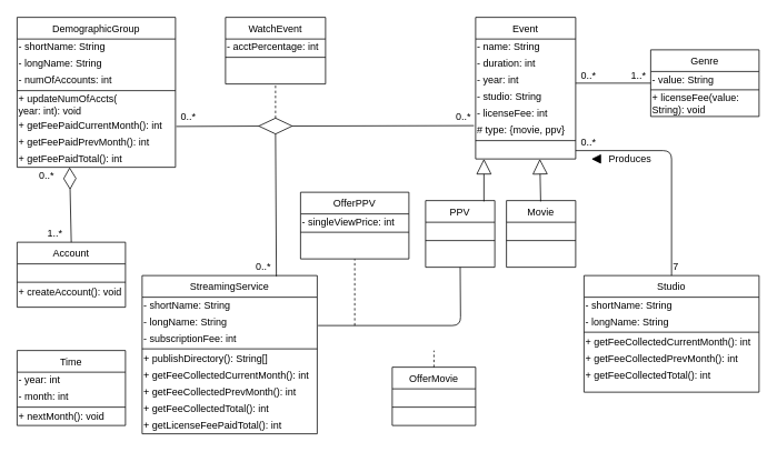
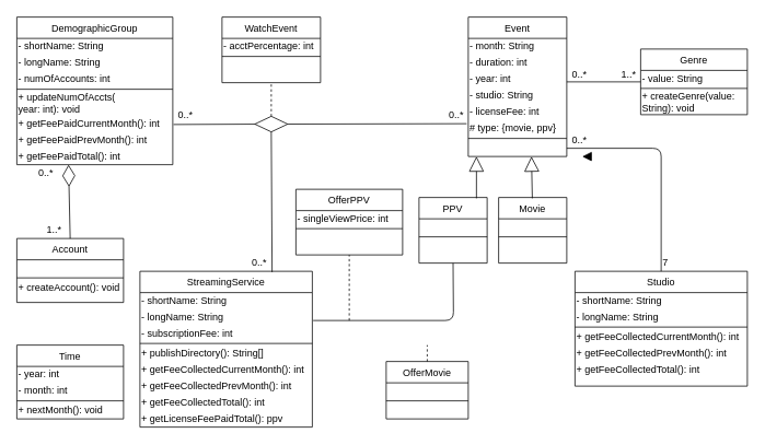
  <mxCell id="0" />
  <mxCell id="1" parent="0" />
  <mxCell id="2" value="1..*" style="text;html=1;align=center;verticalAlign=middle;resizable=0;points=[];autosize=1;" vertex="1" parent="1"><mxGeometry x="50" y="270" width="30" height="20" as="geometry" /></mxCell>
  <mxCell id="3" value="0..*" style="text;html=1;align=center;verticalAlign=middle;resizable=0;points=[];autosize=1;" vertex="1" parent="1"><mxGeometry x="40" y="200" width="30" height="20" as="geometry" /></mxCell>
  <mxCell id="4" value="DemographicGroup" style="swimlane;fontStyle=0;align=center;verticalAlign=top;childLayout=stackLayout;horizontal=1;startSize=26;horizontalStack=0;resizeParent=1;resizeLast=0;collapsible=1;marginBottom=0;rounded=0;shadow=0;strokeWidth=1;html=1;whiteSpace=wrap;" vertex="1" parent="1"><mxGeometry x="20" y="20" width="190" height="180" as="geometry"><mxRectangle x="230" y="140" width="160" height="26" as="alternateBounds" /></mxGeometry></mxCell>
  <mxCell id="5" value="- shortName: String" style="text;html=1;align=left;verticalAlign=middle;resizable=0;points=[];autosize=1;" vertex="1" parent="4"><mxGeometry y="26" width="190" height="20" as="geometry" /></mxCell>
  <mxCell id="6" value="- longName: String" style="text;html=1;align=left;verticalAlign=middle;resizable=0;points=[];autosize=1;" vertex="1" parent="4"><mxGeometry y="46" width="190" height="20" as="geometry" /></mxCell>
  <mxCell id="7" value="- numOfAccounts: int" style="text;html=1;align=left;verticalAlign=middle;resizable=0;points=[];autosize=1;" vertex="1" parent="4"><mxGeometry y="66" width="190" height="20" as="geometry" /></mxCell>
  <mxCell id="8" value="" style="line;html=1;strokeWidth=1;align=left;verticalAlign=middle;spacingTop=-1;spacingLeft=3;spacingRight=3;rotatable=0;labelPosition=right;points=[];portConstraint=eastwest;" vertex="1" parent="4"><mxGeometry y="86" width="190" height="4" as="geometry" /></mxCell>
  <mxCell id="9" value="&lt;font style=&quot;font-size: 12px&quot;&gt;+ updateNumOfAccts(&lt;br&gt;year: int): void&lt;/font&gt;" style="text;html=1;align=left;verticalAlign=middle;resizable=0;points=[];autosize=1;" vertex="1" parent="4"><mxGeometry y="90" width="190" height="30" as="geometry" /></mxCell>
  <mxCell id="10" value="&lt;font style=&quot;font-size: 12px&quot;&gt;+ getFeePaidCurrentMonth(): int&lt;/font&gt;" style="text;html=1;align=left;verticalAlign=middle;resizable=0;points=[];autosize=1;" vertex="1" parent="4"><mxGeometry y="120" width="190" height="20" as="geometry" /></mxCell>
  <mxCell id="11" value="&lt;font style=&quot;font-size: 12px&quot;&gt;+ getFeePaidPrevMonth(): int&lt;/font&gt;" style="text;html=1;align=left;verticalAlign=middle;resizable=0;points=[];autosize=1;" vertex="1" parent="4"><mxGeometry y="140" width="190" height="20" as="geometry" /></mxCell>
  <mxCell id="12" value="&lt;font style=&quot;font-size: 12px&quot;&gt;+&amp;nbsp;&lt;span&gt;getFeePaidTotal(): int&lt;/span&gt;&lt;/font&gt;" style="text;html=1;align=left;verticalAlign=middle;resizable=0;points=[];autosize=1;" vertex="1" parent="4"><mxGeometry y="160" width="190" height="20" as="geometry" /></mxCell>
  <mxCell id="13" value="Account" style="swimlane;fontStyle=0;align=center;verticalAlign=top;childLayout=stackLayout;horizontal=1;startSize=26;horizontalStack=0;resizeParent=1;resizeLast=0;collapsible=1;marginBottom=0;rounded=0;shadow=0;strokeWidth=1;" vertex="1" parent="1"><mxGeometry x="20" y="290" width="130" height="78" as="geometry"><mxRectangle x="230" y="140" width="160" height="26" as="alternateBounds" /></mxGeometry></mxCell>
  <mxCell id="14" value="&amp;nbsp;" style="text;html=1;align=left;verticalAlign=middle;resizable=0;points=[];autosize=1;" vertex="1" parent="13"><mxGeometry y="26" width="130" height="20" as="geometry" /></mxCell>
  <mxCell id="15" value="" style="line;html=1;strokeWidth=1;align=left;verticalAlign=middle;spacingTop=-1;spacingLeft=3;spacingRight=3;rotatable=0;labelPosition=right;points=[];portConstraint=eastwest;" vertex="1" parent="13"><mxGeometry y="46" width="130" height="4" as="geometry" /></mxCell>
  <mxCell id="16" value="+ createAccount(): void" style="text;html=1;align=left;verticalAlign=middle;resizable=0;points=[];autosize=1;" vertex="1" parent="13"><mxGeometry y="50" width="130" height="20" as="geometry" /></mxCell>
  <mxCell id="17" value="StreamingService" style="swimlane;fontStyle=0;align=center;verticalAlign=top;childLayout=stackLayout;horizontal=1;startSize=26;horizontalStack=0;resizeParent=1;resizeLast=0;collapsible=1;marginBottom=0;rounded=0;shadow=0;strokeWidth=1;html=1;whiteSpace=wrap;" vertex="1" parent="1"><mxGeometry x="170" y="330" width="210" height="190" as="geometry"><mxRectangle x="230" y="140" width="160" height="26" as="alternateBounds" /></mxGeometry></mxCell>
  <mxCell id="18" value="- shortName: String" style="text;html=1;align=left;verticalAlign=middle;resizable=0;points=[];autosize=1;" vertex="1" parent="17"><mxGeometry y="26" width="210" height="20" as="geometry" /></mxCell>
  <mxCell id="19" value="- longName: String" style="text;html=1;align=left;verticalAlign=middle;resizable=0;points=[];autosize=1;" vertex="1" parent="17"><mxGeometry y="46" width="210" height="20" as="geometry" /></mxCell>
  <mxCell id="20" value="- subscriptionFee: int" style="text;html=1;align=left;verticalAlign=middle;resizable=0;points=[];autosize=1;" vertex="1" parent="17"><mxGeometry y="66" width="210" height="20" as="geometry" /></mxCell>
  <mxCell id="21" value="" style="line;html=1;strokeWidth=1;align=left;verticalAlign=middle;spacingTop=-1;spacingLeft=3;spacingRight=3;rotatable=0;labelPosition=right;points=[];portConstraint=eastwest;" vertex="1" parent="17"><mxGeometry y="86" width="210" height="4" as="geometry" /></mxCell>
  <mxCell id="22" value="+ publishDirectory(): String[]" style="text;html=1;align=left;verticalAlign=middle;resizable=0;points=[];autosize=1;" vertex="1" parent="17"><mxGeometry y="90" width="210" height="20" as="geometry" /></mxCell>
  <mxCell id="23" value="&lt;font style=&quot;font-size: 12px&quot;&gt;+ getFeeCollectedCurrentMonth(): int&lt;/font&gt;" style="text;html=1;align=left;verticalAlign=middle;resizable=0;points=[];autosize=1;" vertex="1" parent="17"><mxGeometry y="110" width="210" height="20" as="geometry" /></mxCell>
  <mxCell id="24" value="&lt;font style=&quot;font-size: 12px&quot;&gt;+ getFeeCollectedPrevMonth(): int&lt;/font&gt;" style="text;html=1;align=left;verticalAlign=middle;resizable=0;points=[];autosize=1;" vertex="1" parent="17"><mxGeometry y="130" width="210" height="20" as="geometry" /></mxCell>
  <mxCell id="25" value="&lt;font style=&quot;font-size: 12px&quot;&gt;+&amp;nbsp;&lt;span&gt;getFeeCollectedTotal(): int&lt;/span&gt;&lt;/font&gt;" style="text;html=1;align=left;verticalAlign=middle;resizable=0;points=[];autosize=1;" vertex="1" parent="17"><mxGeometry y="150" width="210" height="20" as="geometry" /></mxCell>
- <mxCell id="26" value="&lt;span&gt;+&amp;nbsp;&lt;/span&gt;&lt;span&gt;getLicenseFeePaidTotal(): int&lt;/span&gt;" style="text;html=1;align=left;verticalAlign=middle;resizable=0;points=[];autosize=1;" vertex="1" parent="17"><mxGeometry y="170" width="210" height="20" as="geometry" /></mxCell>
+ <mxCell id="26" value="&lt;span&gt;+&amp;nbsp;&lt;/span&gt;&lt;span&gt;getLicenseFeePaidTotal(): ppv&lt;/span&gt;" style="text;html=1;align=left;verticalAlign=middle;resizable=0;points=[];autosize=1;" vertex="1" parent="17"><mxGeometry y="170" width="210" height="20" as="geometry" /></mxCell>
  <mxCell id="27" value="Event" style="swimlane;fontStyle=0;align=center;verticalAlign=top;childLayout=stackLayout;horizontal=1;startSize=26;horizontalStack=0;resizeParent=1;resizeLast=0;collapsible=1;marginBottom=0;rounded=0;shadow=0;strokeWidth=1;html=1;whiteSpace=wrap;" vertex="1" parent="1"><mxGeometry x="570" y="20" width="120" height="170" as="geometry"><mxRectangle x="230" y="140" width="160" height="26" as="alternateBounds" /></mxGeometry></mxCell>
- <mxCell id="28" value="- name: String" style="text;html=1;align=left;verticalAlign=middle;resizable=0;points=[];autosize=1;" vertex="1" parent="27"><mxGeometry y="26" width="120" height="20" as="geometry" /></mxCell>
+ <mxCell id="28" value="- month: String" style="text;html=1;align=left;verticalAlign=middle;resizable=0;points=[];autosize=1;" vertex="1" parent="27"><mxGeometry y="26" width="120" height="20" as="geometry" /></mxCell>
  <mxCell id="29" value="- duration: int" style="text;html=1;align=left;verticalAlign=middle;resizable=0;points=[];autosize=1;" vertex="1" parent="27"><mxGeometry y="46" width="120" height="20" as="geometry" /></mxCell>
  <mxCell id="30" value="- year: int" style="text;html=1;align=left;verticalAlign=middle;resizable=0;points=[];autosize=1;" vertex="1" parent="27"><mxGeometry y="66" width="120" height="20" as="geometry" /></mxCell>
  <mxCell id="31" value="- studio: String" style="text;html=1;align=left;verticalAlign=middle;resizable=0;points=[];autosize=1;" vertex="1" parent="27"><mxGeometry y="86" width="120" height="20" as="geometry" /></mxCell>
  <mxCell id="32" value="- licenseFee: int" style="text;html=1;align=left;verticalAlign=middle;resizable=0;points=[];autosize=1;" vertex="1" parent="27"><mxGeometry y="106" width="120" height="20" as="geometry" /></mxCell>
  <mxCell id="33" value="# type: {movie, ppv}" style="text;html=1;align=left;verticalAlign=middle;resizable=0;points=[];autosize=1;" vertex="1" parent="27"><mxGeometry y="126" width="120" height="20" as="geometry" /></mxCell>
  <mxCell id="34" value="" style="line;html=1;strokeWidth=1;align=left;verticalAlign=middle;spacingTop=-1;spacingLeft=3;spacingRight=3;rotatable=0;labelPosition=right;points=[];portConstraint=eastwest;" vertex="1" parent="27"><mxGeometry y="146" width="120" height="4" as="geometry" /></mxCell>
  <mxCell id="35" value="PPV" style="swimlane;fontStyle=0;align=center;verticalAlign=top;childLayout=stackLayout;horizontal=1;startSize=26;horizontalStack=0;resizeParent=1;resizeLast=0;collapsible=1;marginBottom=0;rounded=0;shadow=0;strokeWidth=1;" vertex="1" parent="1"><mxGeometry x="510" y="240" width="83" height="80" as="geometry"><mxRectangle x="230" y="140" width="160" height="26" as="alternateBounds" /></mxGeometry></mxCell>
  <mxCell id="36" value="&amp;nbsp;" style="text;html=1;align=left;verticalAlign=middle;resizable=0;points=[];autosize=1;" vertex="1" parent="35"><mxGeometry y="26" width="83" height="20" as="geometry" /></mxCell>
  <mxCell id="37" value="" style="line;html=1;strokeWidth=1;align=left;verticalAlign=middle;spacingTop=-1;spacingLeft=3;spacingRight=3;rotatable=0;labelPosition=right;points=[];portConstraint=eastwest;" vertex="1" parent="35"><mxGeometry y="46" width="83" height="4" as="geometry" /></mxCell>
  <mxCell id="38" value="Movie" style="swimlane;fontStyle=0;align=center;verticalAlign=top;childLayout=stackLayout;horizontal=1;startSize=26;horizontalStack=0;resizeParent=1;resizeLast=0;collapsible=1;marginBottom=0;rounded=0;shadow=0;strokeWidth=1;" vertex="1" parent="1"><mxGeometry x="607" y="240" width="83" height="80" as="geometry"><mxRectangle x="230" y="140" width="160" height="26" as="alternateBounds" /></mxGeometry></mxCell>
  <mxCell id="39" value="&amp;nbsp;" style="text;html=1;align=left;verticalAlign=middle;resizable=0;points=[];autosize=1;" vertex="1" parent="38"><mxGeometry y="26" width="83" height="20" as="geometry" /></mxCell>
  <mxCell id="40" value="" style="line;html=1;strokeWidth=1;align=left;verticalAlign=middle;spacingTop=-1;spacingLeft=3;spacingRight=3;rotatable=0;labelPosition=right;points=[];portConstraint=eastwest;" vertex="1" parent="38"><mxGeometry y="46" width="83" height="4" as="geometry" /></mxCell>
  <mxCell id="41" value="" style="endArrow=block;endSize=16;endFill=0;html=1;exitX=0.843;exitY=0.013;exitDx=0;exitDy=0;exitPerimeter=0;" edge="1" parent="1" source="35"><mxGeometry width="160" relative="1" as="geometry"><mxPoint x="590" y="230" as="sourcePoint" /><mxPoint x="580" y="190" as="targetPoint" /></mxGeometry></mxCell>
  <mxCell id="42" value="" style="endArrow=block;endSize=16;endFill=0;html=1;exitX=0.892;exitY=0.013;exitDx=0;exitDy=0;exitPerimeter=0;" edge="1" parent="1"><mxGeometry width="160" relative="1" as="geometry"><mxPoint x="648.036" y="241.04" as="sourcePoint" /><mxPoint x="647" y="190" as="targetPoint" /></mxGeometry></mxCell>
  <mxCell id="43" value="" style="endArrow=diamondThin;endFill=0;endSize=24;html=1;exitX=0.5;exitY=0;exitDx=0;exitDy=0;" edge="1" parent="1" source="13"><mxGeometry width="160" relative="1" as="geometry"><mxPoint x="-70" y="110" as="sourcePoint" /><mxPoint x="83" y="200" as="targetPoint" /></mxGeometry></mxCell>
  <mxCell id="44" value="Genre" style="swimlane;fontStyle=0;align=center;verticalAlign=top;childLayout=stackLayout;horizontal=1;startSize=26;horizontalStack=0;resizeParent=1;resizeLast=0;collapsible=1;marginBottom=0;rounded=0;shadow=0;strokeWidth=1;" vertex="1" parent="1"><mxGeometry x="780" y="59" width="130" height="80" as="geometry"><mxRectangle x="230" y="140" width="160" height="26" as="alternateBounds" /></mxGeometry></mxCell>
  <mxCell id="45" value="- value: String" style="text;html=1;align=left;verticalAlign=middle;resizable=0;points=[];autosize=1;" vertex="1" parent="44"><mxGeometry y="26" width="130" height="20" as="geometry" /></mxCell>
  <mxCell id="46" value="" style="line;html=1;strokeWidth=1;align=left;verticalAlign=middle;spacingTop=-1;spacingLeft=3;spacingRight=3;rotatable=0;labelPosition=right;points=[];portConstraint=eastwest;" vertex="1" parent="44"><mxGeometry y="46" width="130" height="4" as="geometry" /></mxCell>
- <mxCell id="47" value="+ licenseFee(value: &lt;br&gt;String): void" style="text;html=1;align=left;verticalAlign=middle;resizable=0;points=[];autosize=1;" vertex="1" parent="44"><mxGeometry y="50" width="130" height="30" as="geometry" /></mxCell>
+ <mxCell id="47" value="+ createGenre(value: &lt;br&gt;String): void" style="text;html=1;align=left;verticalAlign=middle;resizable=0;points=[];autosize=1;" vertex="1" parent="44"><mxGeometry y="50" width="130" height="30" as="geometry" /></mxCell>
  <mxCell id="48" value="" style="endArrow=none;html=1;" edge="1" parent="1"><mxGeometry width="50" height="50" relative="1" as="geometry"><mxPoint x="690" y="99" as="sourcePoint" /><mxPoint x="780" y="99" as="targetPoint" /></mxGeometry></mxCell>
  <mxCell id="49" value="0..*" style="text;html=1;align=center;verticalAlign=middle;resizable=0;points=[];autosize=1;" vertex="1" parent="1"><mxGeometry x="690" y="80" width="30" height="20" as="geometry" /></mxCell>
  <mxCell id="50" value="1..*" style="text;html=1;align=center;verticalAlign=middle;resizable=0;points=[];autosize=1;" vertex="1" parent="1"><mxGeometry x="750" y="80" width="30" height="20" as="geometry" /></mxCell>
  <mxCell id="51" value="" style="endArrow=none;html=1;entryX=0.5;entryY=1;entryDx=0;entryDy=0;" edge="1" parent="1" target="35"><mxGeometry width="50" height="50" relative="1" as="geometry"><mxPoint x="381" y="390" as="sourcePoint" /><mxPoint x="580" y="320" as="targetPoint" /><Array as="points"><mxPoint x="552" y="390" /></Array></mxGeometry></mxCell>
  <mxCell id="52" value="OfferPPV" style="swimlane;fontStyle=0;align=center;verticalAlign=top;childLayout=stackLayout;horizontal=1;startSize=26;horizontalStack=0;resizeParent=1;resizeLast=0;collapsible=1;marginBottom=0;rounded=0;shadow=0;strokeWidth=1;html=1;whiteSpace=wrap;" vertex="1" parent="1"><mxGeometry x="360" y="230" width="130" height="80" as="geometry"><mxRectangle x="230" y="140" width="160" height="26" as="alternateBounds" /></mxGeometry></mxCell>
  <mxCell id="53" value="- singleViewPrice: int" style="text;html=1;align=left;verticalAlign=middle;resizable=0;points=[];autosize=1;" vertex="1" parent="52"><mxGeometry y="26" width="130" height="20" as="geometry" /></mxCell>
  <mxCell id="54" value="" style="line;html=1;strokeWidth=1;align=left;verticalAlign=middle;spacingTop=-1;spacingLeft=3;spacingRight=3;rotatable=0;labelPosition=right;points=[];portConstraint=eastwest;" vertex="1" parent="52"><mxGeometry y="46" width="130" height="4" as="geometry" /></mxCell>
  <mxCell id="55" value="" style="endArrow=none;dashed=1;html=1;entryX=0.5;entryY=1;entryDx=0;entryDy=0;" edge="1" parent="1" target="52"><mxGeometry width="50" height="50" relative="1" as="geometry"><mxPoint x="425" y="390" as="sourcePoint" /><mxPoint x="430" y="350" as="targetPoint" /></mxGeometry></mxCell>
  <mxCell id="56" value="OfferMovie" style="swimlane;fontStyle=0;align=center;verticalAlign=top;childLayout=stackLayout;horizontal=1;startSize=26;horizontalStack=0;resizeParent=1;resizeLast=0;collapsible=1;marginBottom=0;rounded=0;shadow=0;strokeWidth=1;html=1;whiteSpace=wrap;" vertex="1" parent="1"><mxGeometry x="470" y="440" width="100" height="70" as="geometry"><mxRectangle x="230" y="140" width="160" height="26" as="alternateBounds" /></mxGeometry></mxCell>
  <mxCell id="57" value="&amp;nbsp;" style="text;html=1;align=left;verticalAlign=middle;resizable=0;points=[];autosize=1;" vertex="1" parent="56"><mxGeometry y="26" width="100" height="20" as="geometry" /></mxCell>
  <mxCell id="58" value="" style="line;html=1;strokeWidth=1;align=left;verticalAlign=middle;spacingTop=-1;spacingLeft=3;spacingRight=3;rotatable=0;labelPosition=right;points=[];portConstraint=eastwest;" vertex="1" parent="56"><mxGeometry y="46" width="100" height="4" as="geometry" /></mxCell>
  <mxCell id="59" value="" style="endArrow=none;dashed=1;html=1;exitX=0.5;exitY=0;exitDx=0;exitDy=0;" edge="1" parent="1" source="56"><mxGeometry width="50" height="50" relative="1" as="geometry"><mxPoint x="478" y="400" as="sourcePoint" /><mxPoint x="520" y="420" as="targetPoint" /></mxGeometry></mxCell>
  <mxCell id="60" value="Studio" style="swimlane;fontStyle=0;align=center;verticalAlign=top;childLayout=stackLayout;horizontal=1;startSize=26;horizontalStack=0;resizeParent=1;resizeLast=0;collapsible=1;marginBottom=0;rounded=0;shadow=0;strokeWidth=1;html=1;whiteSpace=wrap;" vertex="1" parent="1"><mxGeometry x="700" y="330" width="210" height="140" as="geometry"><mxRectangle x="230" y="140" width="160" height="26" as="alternateBounds" /></mxGeometry></mxCell>
  <mxCell id="61" value="- shortName: String" style="text;html=1;align=left;verticalAlign=middle;resizable=0;points=[];autosize=1;" vertex="1" parent="60"><mxGeometry y="26" width="210" height="20" as="geometry" /></mxCell>
  <mxCell id="62" value="- longName: String" style="text;html=1;align=left;verticalAlign=middle;resizable=0;points=[];autosize=1;" vertex="1" parent="60"><mxGeometry y="46" width="210" height="20" as="geometry" /></mxCell>
  <mxCell id="63" value="" style="line;html=1;strokeWidth=1;align=left;verticalAlign=middle;spacingTop=-1;spacingLeft=3;spacingRight=3;rotatable=0;labelPosition=right;points=[];portConstraint=eastwest;" vertex="1" parent="60"><mxGeometry y="66" width="210" height="4" as="geometry" /></mxCell>
  <mxCell id="64" value="&lt;font style=&quot;font-size: 12px&quot;&gt;+ getFeeCollectedCurrentMonth(): int&lt;/font&gt;" style="text;html=1;align=left;verticalAlign=middle;resizable=0;points=[];autosize=1;" vertex="1" parent="60"><mxGeometry y="70" width="210" height="20" as="geometry" /></mxCell>
  <mxCell id="65" value="&lt;font style=&quot;font-size: 12px&quot;&gt;+ getFeeCollectedPrevMonth(): int&lt;/font&gt;" style="text;html=1;align=left;verticalAlign=middle;resizable=0;points=[];autosize=1;" vertex="1" parent="60"><mxGeometry y="90" width="210" height="20" as="geometry" /></mxCell>
  <mxCell id="66" value="&lt;font style=&quot;font-size: 12px&quot;&gt;+&amp;nbsp;&lt;span&gt;getFeeCollectedTotal(): int&lt;/span&gt;&lt;/font&gt;" style="text;html=1;align=left;verticalAlign=middle;resizable=0;points=[];autosize=1;" vertex="1" parent="60"><mxGeometry y="110" width="210" height="20" as="geometry" /></mxCell>
  <mxCell id="67" value="" style="endArrow=none;html=1;entryX=0.5;entryY=0;entryDx=0;entryDy=0;" edge="1" parent="1" target="60"><mxGeometry width="50" height="50" relative="1" as="geometry"><mxPoint x="690" y="180" as="sourcePoint" /><mxPoint x="800" y="180" as="targetPoint" /><Array as="points"><mxPoint x="805" y="180" /></Array></mxGeometry></mxCell>
  <mxCell id="68" value="7" style="text;html=1;align=center;verticalAlign=middle;resizable=0;points=[];autosize=1;" vertex="1" parent="1"><mxGeometry x="800" y="310" width="20" height="20" as="geometry" /></mxCell>
  <mxCell id="69" value="0..*" style="text;html=1;align=center;verticalAlign=middle;resizable=0;points=[];autosize=1;" vertex="1" parent="1"><mxGeometry x="690" y="160" width="30" height="20" as="geometry" /></mxCell>
- <mxCell id="70" value="Produces" style="text;html=1;align=center;verticalAlign=middle;resizable=0;points=[];autosize=1;" vertex="1" parent="1"><mxGeometry x="720" y="180" width="70" height="20" as="geometry" /></mxCell>
  <mxCell id="71" value="" style="triangle;whiteSpace=wrap;html=1;align=left;direction=west;fillColor=#000000;" vertex="1" parent="1"><mxGeometry x="710" y="185" width="10" height="10" as="geometry" /></mxCell>
  <mxCell id="72" value="" style="endArrow=none;html=1;exitX=1.005;exitY=0.55;exitDx=0;exitDy=0;exitPerimeter=0;" edge="1" parent="1" source="10" target="73"><mxGeometry width="50" height="50" relative="1" as="geometry"><mxPoint x="400" y="200" as="sourcePoint" /><mxPoint x="290" y="151" as="targetPoint" /></mxGeometry></mxCell>
  <mxCell id="73" value="" style="rhombus;whiteSpace=wrap;html=1;" vertex="1" parent="1"><mxGeometry x="310" y="141" width="40" height="19" as="geometry" /></mxCell>
  <mxCell id="74" value="" style="endArrow=none;html=1;exitX=1;exitY=0.5;exitDx=0;exitDy=0;" edge="1" parent="1" source="73"><mxGeometry width="50" height="50" relative="1" as="geometry"><mxPoint x="400" y="200" as="sourcePoint" /><mxPoint x="568" y="150" as="targetPoint" /></mxGeometry></mxCell>
  <mxCell id="75" value="" style="endArrow=none;html=1;entryX=0.5;entryY=1;entryDx=0;entryDy=0;" edge="1" parent="1" target="73"><mxGeometry width="50" height="50" relative="1" as="geometry"><mxPoint x="331" y="331" as="sourcePoint" /><mxPoint x="450" y="150" as="targetPoint" /></mxGeometry></mxCell>
  <mxCell id="76" value="WatchEvent" style="swimlane;fontStyle=0;align=center;verticalAlign=top;childLayout=stackLayout;horizontal=1;startSize=26;horizontalStack=0;resizeParent=1;resizeLast=0;collapsible=1;marginBottom=0;rounded=0;shadow=0;strokeWidth=1;html=1;whiteSpace=wrap;" vertex="1" parent="1"><mxGeometry x="270" y="20" width="120" height="80" as="geometry"><mxRectangle x="230" y="140" width="160" height="26" as="alternateBounds" /></mxGeometry></mxCell>
  <mxCell id="77" value="- acctPercentage: int" style="text;html=1;align=left;verticalAlign=middle;resizable=0;points=[];autosize=1;" vertex="1" parent="76"><mxGeometry y="26" width="120" height="20" as="geometry" /></mxCell>
  <mxCell id="78" value="" style="line;html=1;strokeWidth=1;align=left;verticalAlign=middle;spacingTop=-1;spacingLeft=3;spacingRight=3;rotatable=0;labelPosition=right;points=[];portConstraint=eastwest;" vertex="1" parent="76"><mxGeometry y="46" width="120" height="4" as="geometry" /></mxCell>
  <mxCell id="79" value="" style="endArrow=none;dashed=1;html=1;entryX=0.5;entryY=1;entryDx=0;entryDy=0;exitX=0.5;exitY=0;exitDx=0;exitDy=0;" edge="1" parent="1" source="73" target="76"><mxGeometry width="50" height="50" relative="1" as="geometry"><mxPoint x="300" y="200" as="sourcePoint" /><mxPoint x="350" y="150" as="targetPoint" /></mxGeometry></mxCell>
  <mxCell id="80" value="0..*" style="text;html=1;align=center;verticalAlign=middle;resizable=0;points=[];autosize=1;" vertex="1" parent="1"><mxGeometry x="210" y="130" width="30" height="20" as="geometry" /></mxCell>
  <mxCell id="81" value="0..*" style="text;html=1;align=center;verticalAlign=middle;resizable=0;points=[];autosize=1;" vertex="1" parent="1"><mxGeometry x="300" y="310" width="30" height="20" as="geometry" /></mxCell>
  <mxCell id="82" value="0..*" style="text;html=1;align=center;verticalAlign=middle;resizable=0;points=[];autosize=1;" vertex="1" parent="1"><mxGeometry x="540" y="130" width="30" height="20" as="geometry" /></mxCell>
  <mxCell id="83" value="Time" style="swimlane;fontStyle=0;align=center;verticalAlign=top;childLayout=stackLayout;horizontal=1;startSize=26;horizontalStack=0;resizeParent=1;resizeLast=0;collapsible=1;marginBottom=0;rounded=0;shadow=0;strokeWidth=1;" vertex="1" parent="1"><mxGeometry x="20" y="420" width="130" height="90" as="geometry"><mxRectangle x="230" y="140" width="160" height="26" as="alternateBounds" /></mxGeometry></mxCell>
  <mxCell id="84" value="- year: int" style="text;html=1;align=left;verticalAlign=middle;resizable=0;points=[];autosize=1;" vertex="1" parent="83"><mxGeometry y="26" width="130" height="20" as="geometry" /></mxCell>
  <mxCell id="85" value="- month: int" style="text;html=1;align=left;verticalAlign=middle;resizable=0;points=[];autosize=1;" vertex="1" parent="83"><mxGeometry y="46" width="130" height="20" as="geometry" /></mxCell>
  <mxCell id="86" value="" style="line;html=1;strokeWidth=1;align=left;verticalAlign=middle;spacingTop=-1;spacingLeft=3;spacingRight=3;rotatable=0;labelPosition=right;points=[];portConstraint=eastwest;" vertex="1" parent="83"><mxGeometry y="66" width="130" height="4" as="geometry" /></mxCell>
  <mxCell id="87" value="+ nextMonth(): void" style="text;html=1;align=left;verticalAlign=middle;resizable=0;points=[];autosize=1;" vertex="1" parent="83"><mxGeometry y="70" width="130" height="20" as="geometry" /></mxCell>
